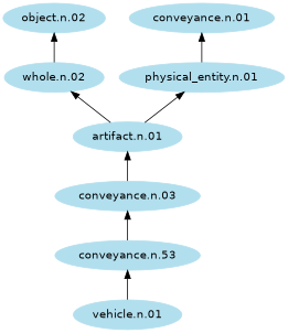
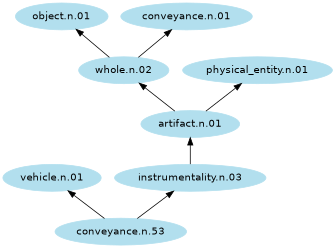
  digraph {
    fontname="DejaVu Sans"
    rankdir=BT
    node [color=lightblue2 fontname="DejaVu Sans" style=filled]
    edge [fontname="DejaVu Sans"]
    n1 [label="conveyance.n.53"]
    "vehicle.n.01"
-   "instrumentality.n.03" [label="conveyance.n.03"]
+   "instrumentality.n.03"
    "artifact.n.01"
    "whole.n.02"
    "physical_entity.n.01"
-   "object.n.01" [label="object.n.02"]
+   "object.n.01"
    n8 [label="conveyance.n.01"]
    n1 -> "instrumentality.n.03"
-   "vehicle.n.01" -> n1
+   n1 -> "vehicle.n.01"
    "instrumentality.n.03" -> "artifact.n.01"
    "artifact.n.01" -> "whole.n.02"
    "artifact.n.01" -> "physical_entity.n.01"
    "whole.n.02" -> "object.n.01"
-   "physical_entity.n.01" -> n8
+   "whole.n.02" -> n8
  }
